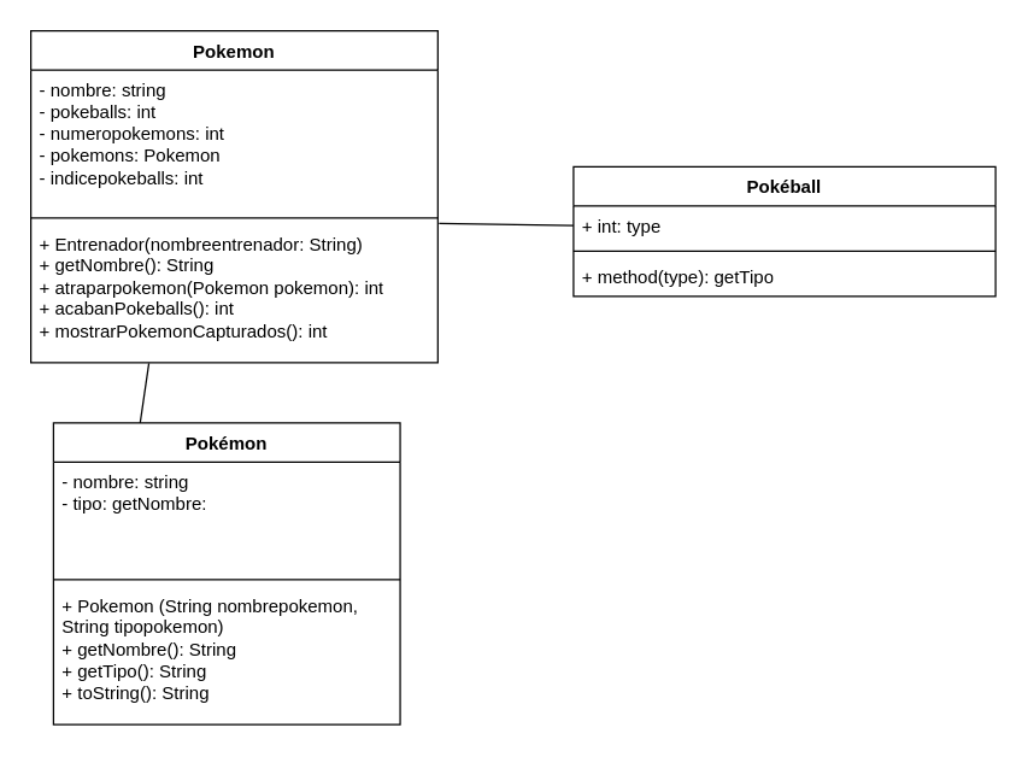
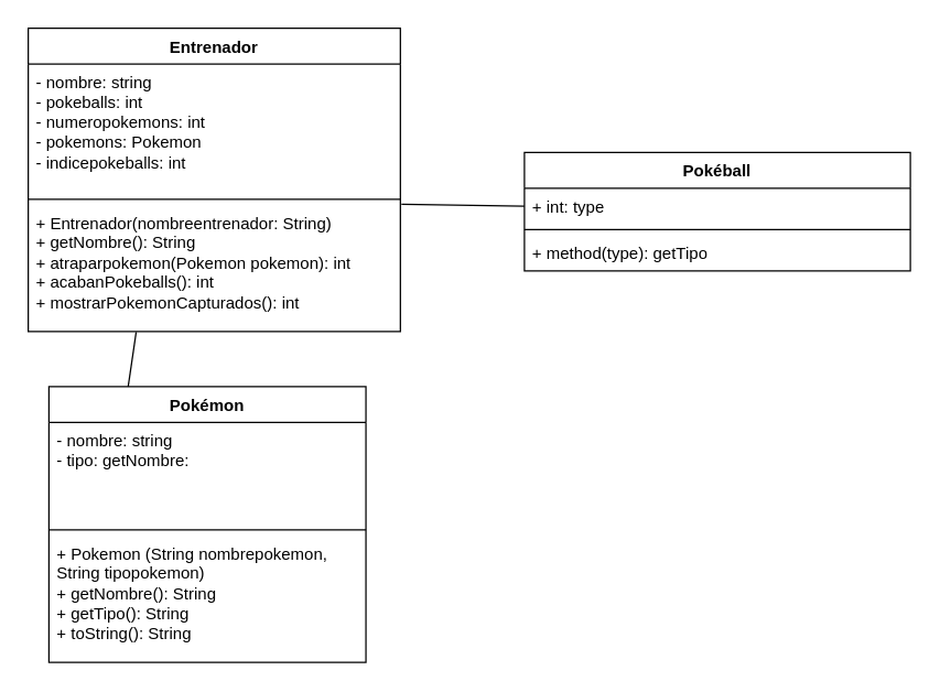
  <mxCell id="0" />
  <mxCell id="1" parent="0" />
  <mxCell id="2" value="Pokémon" style="swimlane;fontStyle=1;align=center;verticalAlign=top;childLayout=stackLayout;horizontal=1;startSize=26;horizontalStack=0;resizeParent=1;resizeParentMax=0;resizeLast=0;collapsible=1;marginBottom=0;whiteSpace=wrap;html=1;" parent="1" vertex="1"><mxGeometry x="35" y="280" width="230" height="200" as="geometry" /></mxCell>
  <mxCell id="3" value="- nombre: string&lt;div&gt;- tipo: getNombre:&amp;nbsp;&lt;/div&gt;" style="text;strokeColor=none;fillColor=none;align=left;verticalAlign=top;spacingLeft=4;spacingRight=4;overflow=hidden;rotatable=0;points=[[0,0.5],[1,0.5]];portConstraint=eastwest;whiteSpace=wrap;html=1;" parent="2" vertex="1"><mxGeometry y="26" width="230" height="74" as="geometry" /></mxCell>
  <mxCell id="4" value="" style="line;strokeWidth=1;fillColor=none;align=left;verticalAlign=middle;spacingTop=-1;spacingLeft=3;spacingRight=3;rotatable=0;labelPosition=right;points=[];portConstraint=eastwest;strokeColor=inherit;" parent="2" vertex="1"><mxGeometry y="100" width="230" height="8" as="geometry" /></mxCell>
  <mxCell id="5" value="&lt;div&gt;+ Pokemon (String nombrepokemon, String tipopokemon)&lt;/div&gt;&lt;div&gt;+ getNombre(): String&lt;/div&gt;&lt;div&gt;+ getTipo(): String&lt;/div&gt;&lt;div&gt;+ toString(): String&lt;/div&gt;" style="text;strokeColor=none;fillColor=none;align=left;verticalAlign=top;spacingLeft=4;spacingRight=4;overflow=hidden;rotatable=0;points=[[0,0.5],[1,0.5]];portConstraint=eastwest;whiteSpace=wrap;html=1;" parent="2" vertex="1"><mxGeometry y="108" width="230" height="92" as="geometry" /></mxCell>
- <mxCell id="6" value="Pokemon" style="swimlane;fontStyle=1;align=center;verticalAlign=top;childLayout=stackLayout;horizontal=1;startSize=26;horizontalStack=0;resizeParent=1;resizeParentMax=0;resizeLast=0;collapsible=1;marginBottom=0;whiteSpace=wrap;html=1;" parent="1" vertex="1"><mxGeometry x="20" y="20" width="270" height="220" as="geometry" /></mxCell>
+ <mxCell id="6" value="Entrenador" style="swimlane;fontStyle=1;align=center;verticalAlign=top;childLayout=stackLayout;horizontal=1;startSize=26;horizontalStack=0;resizeParent=1;resizeParentMax=0;resizeLast=0;collapsible=1;marginBottom=0;whiteSpace=wrap;html=1;" parent="1" vertex="1"><mxGeometry x="20" y="20" width="270" height="220" as="geometry" /></mxCell>
  <mxCell id="7" value="- nombre: string&lt;div&gt;- pokeballs: int&lt;/div&gt;&lt;div&gt;- numeropokemons: int&lt;/div&gt;&lt;div&gt;- pokemons: Pokemon&amp;nbsp;&lt;/div&gt;&lt;div&gt;- indicepokeballs: int&lt;/div&gt;" style="text;strokeColor=none;fillColor=none;align=left;verticalAlign=top;spacingLeft=4;spacingRight=4;overflow=hidden;rotatable=0;points=[[0,0.5],[1,0.5]];portConstraint=eastwest;whiteSpace=wrap;html=1;" parent="6" vertex="1"><mxGeometry y="26" width="270" height="94" as="geometry" /></mxCell>
  <mxCell id="8" value="" style="line;strokeWidth=1;fillColor=none;align=left;verticalAlign=middle;spacingTop=-1;spacingLeft=3;spacingRight=3;rotatable=0;labelPosition=right;points=[];portConstraint=eastwest;strokeColor=inherit;" parent="6" vertex="1"><mxGeometry y="120" width="270" height="8" as="geometry" /></mxCell>
  <mxCell id="9" value="+ Entrenador(nombreentrenador: String)&lt;div&gt;+ getNombre(): String&lt;/div&gt;&lt;div&gt;+ atraparpokemon(Pokemon pokemon): int&lt;/div&gt;&lt;div&gt;+ acabanPokeballs(): int&lt;/div&gt;&lt;div&gt;+ mostrarPokemonCapturados(): int&lt;/div&gt;" style="text;strokeColor=none;fillColor=none;align=left;verticalAlign=top;spacingLeft=4;spacingRight=4;overflow=hidden;rotatable=0;points=[[0,0.5],[1,0.5]];portConstraint=eastwest;whiteSpace=wrap;html=1;" parent="6" vertex="1"><mxGeometry y="128" width="270" height="92" as="geometry" /></mxCell>
  <mxCell id="10" value="" style="endArrow=none;html=1;rounded=0;entryX=0.29;entryY=1.005;entryDx=0;entryDy=0;entryPerimeter=0;exitX=0.25;exitY=0;exitDx=0;exitDy=0;" parent="1" source="2" target="9" edge="1"><mxGeometry width="50" height="50" relative="1" as="geometry"><mxPoint x="230" y="480" as="sourcePoint" /><mxPoint x="117.4" y="330.202" as="targetPoint" /></mxGeometry></mxCell>
  <mxCell id="11" value="Pokéball" style="swimlane;fontStyle=1;align=center;verticalAlign=top;childLayout=stackLayout;horizontal=1;startSize=26;horizontalStack=0;resizeParent=1;resizeParentMax=0;resizeLast=0;collapsible=1;marginBottom=0;whiteSpace=wrap;html=1;" vertex="1" parent="1"><mxGeometry x="380" y="110" width="280" height="86" as="geometry" /></mxCell>
  <mxCell id="12" value="+ int: type" style="text;strokeColor=none;fillColor=none;align=left;verticalAlign=top;spacingLeft=4;spacingRight=4;overflow=hidden;rotatable=0;points=[[0,0.5],[1,0.5]];portConstraint=eastwest;whiteSpace=wrap;html=1;" vertex="1" parent="11"><mxGeometry y="26" width="280" height="26" as="geometry" /></mxCell>
  <mxCell id="13" value="" style="line;strokeWidth=1;fillColor=none;align=left;verticalAlign=middle;spacingTop=-1;spacingLeft=3;spacingRight=3;rotatable=0;labelPosition=right;points=[];portConstraint=eastwest;strokeColor=inherit;" vertex="1" parent="11"><mxGeometry y="52" width="280" height="8" as="geometry" /></mxCell>
  <mxCell id="14" value="+ method(type): getTipo" style="text;strokeColor=none;fillColor=none;align=left;verticalAlign=top;spacingLeft=4;spacingRight=4;overflow=hidden;rotatable=0;points=[[0,0.5],[1,0.5]];portConstraint=eastwest;whiteSpace=wrap;html=1;" vertex="1" parent="11"><mxGeometry y="60" width="280" height="26" as="geometry" /></mxCell>
  <mxCell id="15" value="" style="endArrow=none;html=1;rounded=0;entryX=0;entryY=0.5;entryDx=0;entryDy=0;exitX=1.003;exitY=-0.004;exitDx=0;exitDy=0;exitPerimeter=0;" edge="1" parent="1" source="9" target="12"><mxGeometry width="50" height="50" relative="1" as="geometry"><mxPoint x="260" y="290" as="sourcePoint" /><mxPoint x="310" y="240" as="targetPoint" /></mxGeometry></mxCell>
